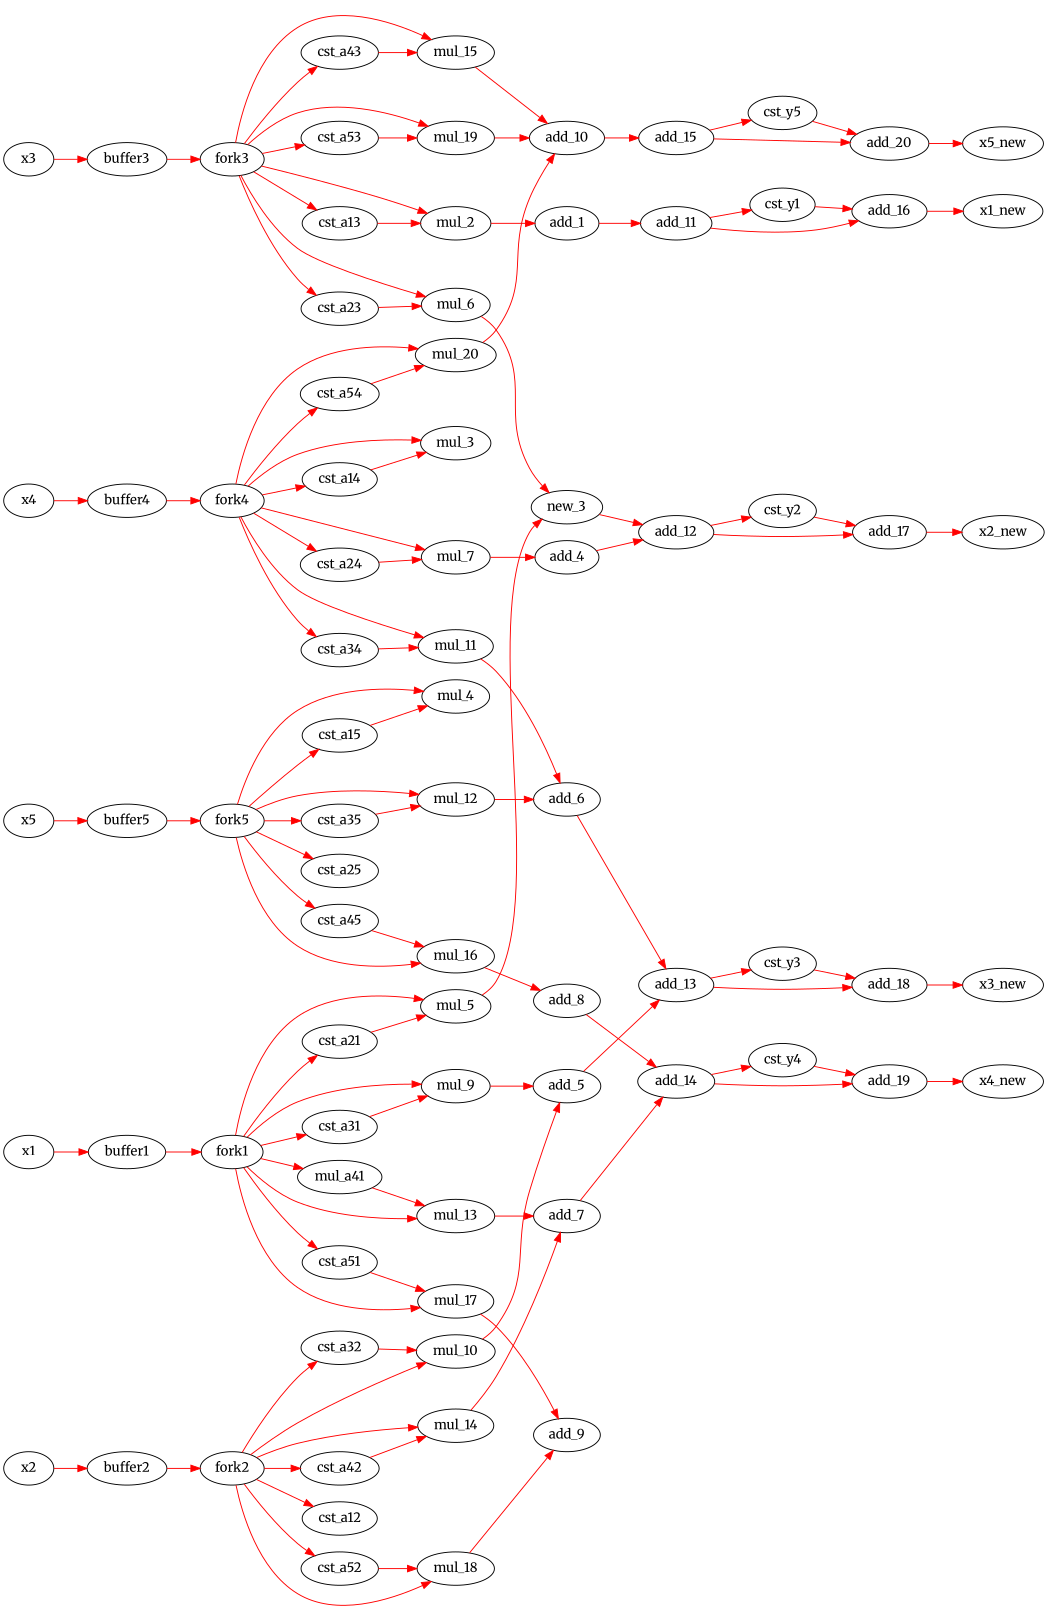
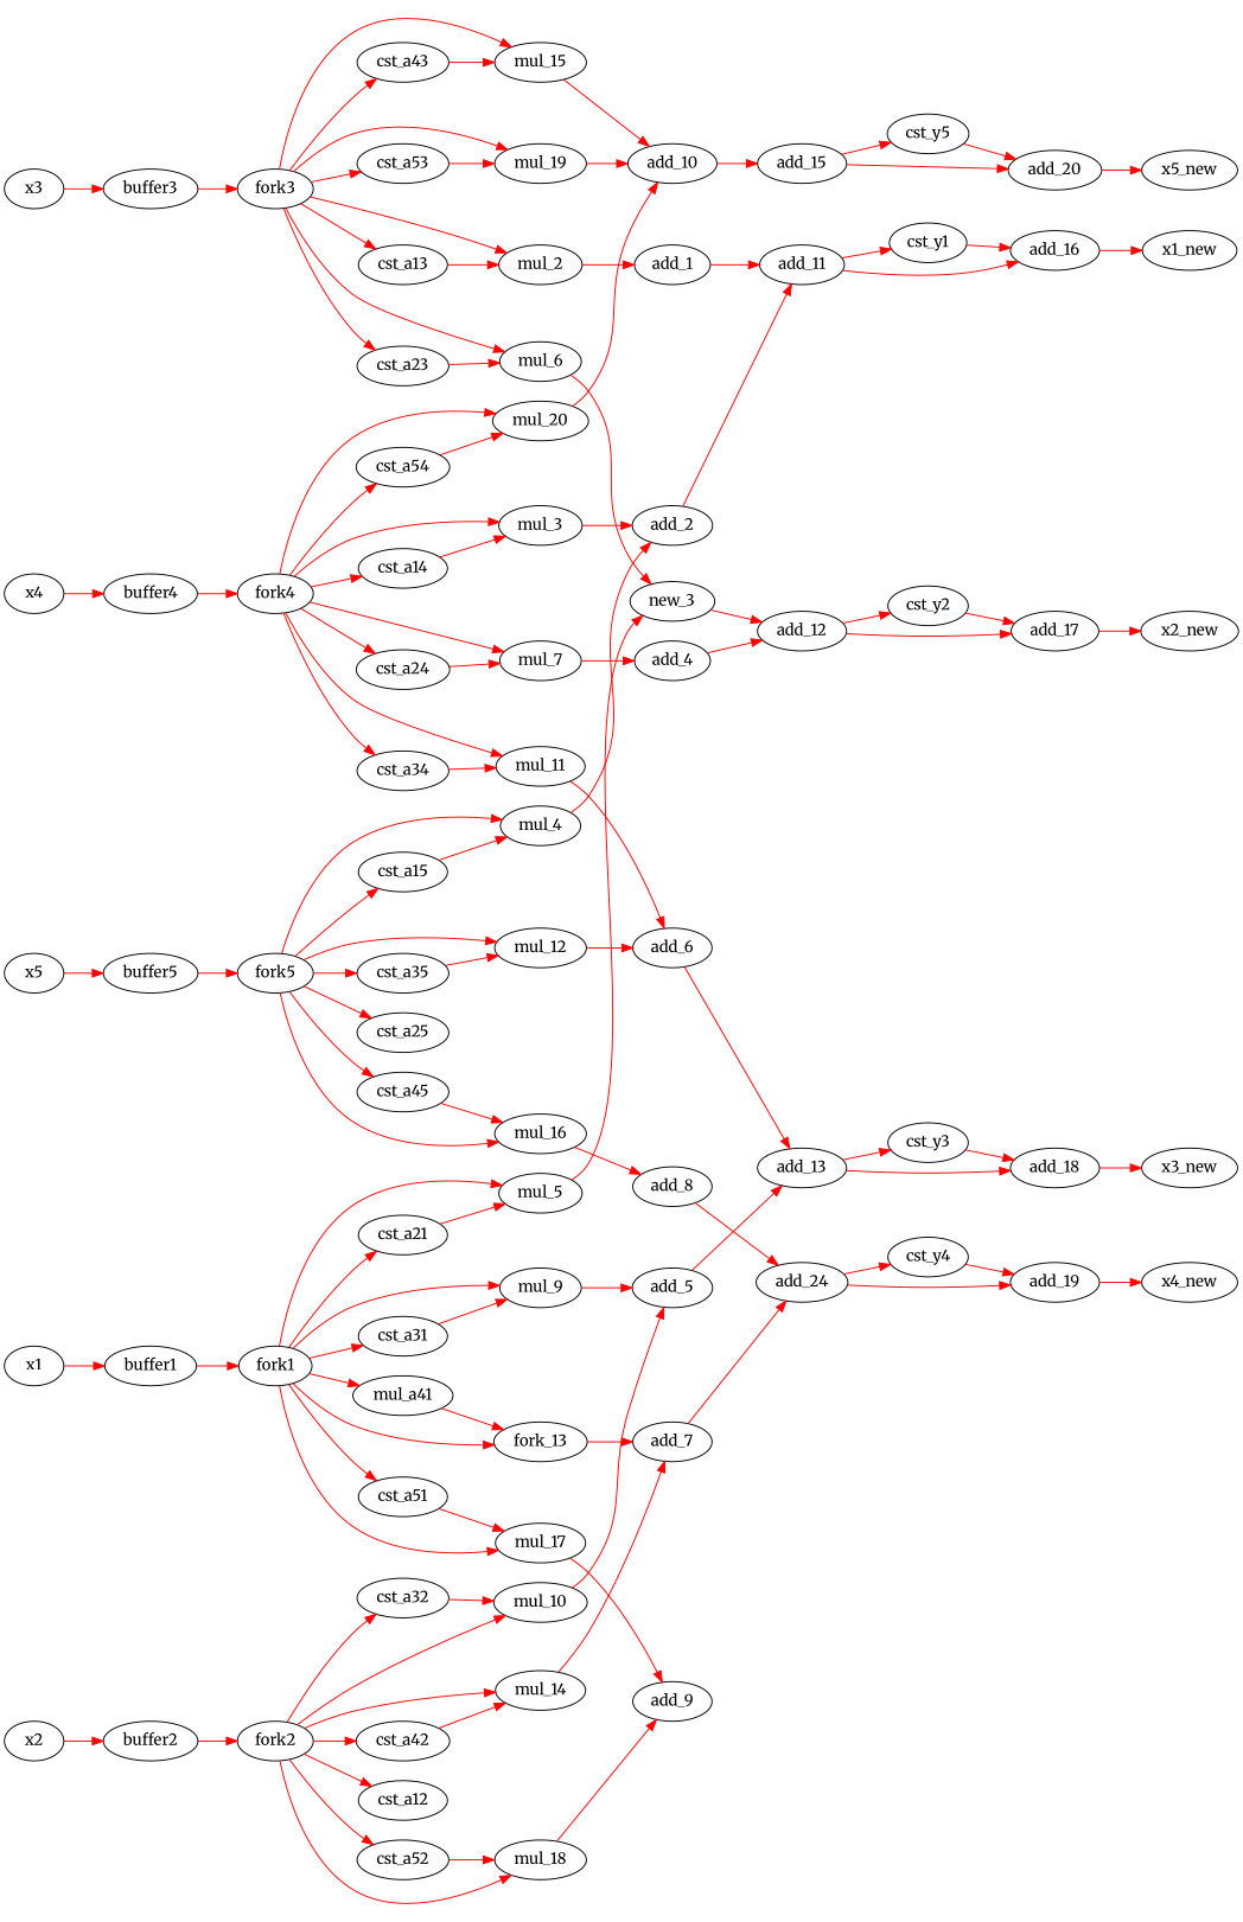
  digraph {
    fontname=Merriweather
    rankdir=LR
    splines=spline
    node [bbID=1 fontname=Merriweather in="in1:3" out="out1:3" type=Operator]
    edge [color=red fontname=Merriweather from=out1 to=in1]
    x1 [type=Entry]
    buffer1 [type=Buffer]
    fork1 [out="out1:3 out2:3 out3:3 out4:3 " type=Fork]
    x2 [type=Entry]
    buffer2 [type=Buffer]
    fork2 [out="out1:3 out2:3 out3:3 out4:3 " type=Fork]
    x3 [type=Entry]
    buffer3 [type=Buffer]
    fork3 [out="out1:3 out2:3 out3:3 out4:3 " type=Fork]
    x4 [type=Entry]
    buffer4 [type=Buffer]
    fork4 [out="out1:3 out2:3 out3:3 out4:3 " type=Fork]
    x5 [type=Entry]
    buffer5 [type=Buffer]
    fork5 [out="out1:3 out2:3 out3:3 out4:3 " type=Fork]
    mul_5 [TARGET_PRECISION=16 in="in1:3 in2:3 " op=msdf_mult_op out="out1:3 "]
    mul_9 [TARGET_PRECISION=16 in="in1:3 in2:3 " op=msdf_mult_op out="out1:3 "]
-   mul_13 [TARGET_PRECISION=16 in="in1:3 in2:3 " op=msdf_mult_op out="out1:3 "]
+   mul_13 [TARGET_PRECISION=16 in="in1:3 in2:3 " op=msdf_mult_op out="out1:3 " label=fork_13]
    mul_17 [TARGET_PRECISION=16 in="in1:3 in2:3 " op=msdf_mult_op out="out1:3 "]
    cst_a21 [CONST_DATA_MINUS=0000000000000000 CONST_DATA_PLUS=0000000000000000 type=msdf_Const]
    cst_a31 [CONST_DATA_MINUS="051E000000000000" CONST_DATA_PLUS=0000000000000000 type=msdf_Const]
    n22 [CONST_DATA_MINUS="0A3D000000000000" CONST_DATA_PLUS=0000000000000000 label=mul_a41 type=msdf_Const]
    cst_a51 [CONST_DATA_MINUS="051E000000000000" CONST_DATA_PLUS=0000000000000000 type=msdf_Const]
    mul_10 [TARGET_PRECISION=16 in="in1:3 in2:3 " op=msdf_mult_op out="out1:3 "]
    mul_14 [TARGET_PRECISION=16 in="in1:3 in2:3 " op=msdf_mult_op out="out1:3 "]
    mul_18 [TARGET_PRECISION=16 in="in1:3 in2:3 " op=msdf_mult_op out="out1:3 "]
    cst_a12 [CONST_DATA_MINUS="09D8000000000000" CONST_DATA_PLUS=0000000000000000 type=msdf_Const]
    cst_a32 [CONST_DATA_MINUS="09D8000000000000" CONST_DATA_PLUS=0000000000000000 type=msdf_Const]
    cst_a42 [CONST_DATA_MINUS=0000000000000000 CONST_DATA_PLUS=0000000000000000 type=msdf_Const]
    cst_a52 [CONST_DATA_MINUS="0EC5000000000000" CONST_DATA_PLUS=0000000000000000 type=msdf_Const]
    mul_2 [TARGET_PRECISION=16 in="in1:3 in2:3 " op=msdf_mult_op out="out1:3 "]
    mul_6 [TARGET_PRECISION=16 in="in1:3 in2:3 " op=msdf_mult_op out="out1:3 "]
    mul_15 [TARGET_PRECISION=16 in="in1:3 in2:3 " op=msdf_mult_op out="out1:3 "]
    mul_19 [TARGET_PRECISION=16 in="in1:3 in2:3 " op=msdf_mult_op out="out1:3 "]
    cst_a13 [CONST_DATA_MINUS="097B000000000000" CONST_DATA_PLUS=0000000000000000 type=msdf_Const]
    cst_a23 [CONST_DATA_MINUS=0000000000000000 CONST_DATA_PLUS=0000000000000000 type=msdf_Const]
    cst_a43 [CONST_DATA_MINUS="097B000000000000" CONST_DATA_PLUS=0000000000000000 type=msdf_Const]
    cst_a53 [CONST_DATA_MINUS="04BD000000000000" CONST_DATA_PLUS=0000000000000000 type=msdf_Const]
    mul_3 [TARGET_PRECISION=16 in="in1:3 in2:3 " op=msdf_mult_op out="out1:3 "]
    mul_7 [TARGET_PRECISION=16 in="in1:3 in2:3 " op=msdf_mult_op out="out1:3 "]
    mul_11 [TARGET_PRECISION=16 in="in1:3 in2:3 " op=msdf_mult_op out="out1:3 "]
    mul_20 [TARGET_PRECISION=16 in="in1:3 in2:3 " op=msdf_mult_op out="out1:3 "]
    cst_a14 [CONST_DATA_MINUS=0000000000000000 CONST_DATA_PLUS=0000000000000000 type=msdf_Const]
    cst_a24 [CONST_DATA_MINUS=0924000000000000 CONST_DATA_PLUS=0000000000000000 type=msdf_Const]
    cst_a34 [CONST_DATA_MINUS=1249000000000000 CONST_DATA_PLUS=0000000000000000 type=msdf_Const]
    cst_a54 [CONST_DATA_MINUS=0000000000000000 CONST_DATA_PLUS=0000000000000000 type=msdf_Const]
    mul_4 [TARGET_PRECISION=16 in="in1:3 in2:3 " op=msdf_mult_op out="out1:3 "]
    mul_12 [TARGET_PRECISION=16 in="in1:3 in2:3 " op=msdf_mult_op out="out1:3 "]
    mul_16 [TARGET_PRECISION=16 in="in1:3 in2:3 " op=msdf_mult_op out="out1:3 "]
    cst_a15 [CONST_DATA_MINUS=0000000000000000 CONST_DATA_PLUS=0000000000000000 type=msdf_Const]
    cst_a25 [CONST_DATA_MINUS="08D4000000000000" CONST_DATA_PLUS=0000000000000000 type=msdf_Const]
    cst_a35 [CONST_DATA_MINUS="08D4000000000000" CONST_DATA_PLUS=0000000000000000 type=msdf_Const]
    cst_a45 [CONST_DATA_MINUS="08D4000000000000" CONST_DATA_PLUS=0000000000000000 type=msdf_Const]
    n54 [TARGET_PRECISION=16 in="in1:3 in2:3 " label=new_3 op=msdf_add_op out="out1:3 "]
    add_5 [TARGET_PRECISION=16 in="in1:3 in2:3 " op=msdf_add_op out="out1:3 "]
    add_7 [TARGET_PRECISION=16 in="in1:3 in2:3 " op=msdf_add_op out="out1:3 "]
    add_9 [TARGET_PRECISION=16 in="in1:3 in2:3 " op=msdf_add_op out="out1:3 "]
    add_1 [TARGET_PRECISION=16 in="in1:3 in2:3 " op=msdf_add_op out="out1:3 "]
    add_10 [TARGET_PRECISION=16 in="in1:3 in2:3 " op=msdf_add_op out="out1:3 "]
+   add_2 [TARGET_PRECISION=16 in="in1:3 in2:3 " op=msdf_add_op out="out1:3 "]
    add_4 [TARGET_PRECISION=16 in="in1:3 in2:3 " op=msdf_add_op out="out1:3 "]
    add_6 [TARGET_PRECISION=16 in="in1:3 in2:3 " op=msdf_add_op out="out1:3 "]
    add_8 [TARGET_PRECISION=16 in="in1:3 in2:3 " op=msdf_add_op out="out1:3 "]
    x1_new [type=Exit]
    x2_new [type=Exit]
    x3_new [type=Exit]
    x4_new [type=Exit]
    x5_new [type=Exit]
    cst_y1 [CONST_DATA_MINUS=0000000000000000 CONST_DATA_PLUS=1999000000000000 type=msdf_Const]
    add_16 [TARGET_PRECISION=16 in="in1:3 in2:3 " op=msdf_add_op out="out1:3 "]
    cst_y2 [CONST_DATA_MINUS=0000000000000000 CONST_DATA_PLUS="2AAA000000000000" type=msdf_Const]
    add_17 [TARGET_PRECISION=16 in="in1:3 in2:3 " op=msdf_add_op out="out1:3 "]
    cst_y3 [CONST_DATA_MINUS=0000000000000000 CONST_DATA_PLUS="36DB000000000000" type=msdf_Const]
    add_18 [TARGET_PRECISION=16 in="in1:3 in2:3 " op=msdf_add_op out="out1:3 "]
    cst_y4 [CONST_DATA_MINUS=0000000000000000 CONST_DATA_PLUS=4000000000000000 type=msdf_Const]
    add_19 [TARGET_PRECISION=16 in="in1:3 in2:3 " op=msdf_add_op out="out1:3 "]
    cst_y5 [CONST_DATA_MINUS=0000000000000000 CONST_DATA_PLUS="471C000000000000" type=msdf_Const]
    add_20 [TARGET_PRECISION=16 in="in1:3 in2:3 " op=msdf_add_op out="out1:3 "]
    add_11 [TARGET_PRECISION=16 in="in1:3 in2:3 " op=msdf_add_op out="out1:3 "]
    add_12 [TARGET_PRECISION=16 in="in1:3 in2:3 " op=msdf_add_op out="out1:3 "]
    add_13 [TARGET_PRECISION=16 in="in1:3 in2:3 " op=msdf_add_op out="out1:3 "]
-   add_14 [TARGET_PRECISION=16 in="in1:3 in2:3 " op=msdf_add_op out="out1:3 "]
+   add_14 [TARGET_PRECISION=16 in="in1:3 in2:3 " op=msdf_add_op out="out1:3 " label=add_24]
    add_15 [TARGET_PRECISION=16 in="in1:3 in2:3 " op=msdf_add_op out="out1:3 "]
    x1 -> buffer1
    buffer1 -> fork1
    fork1 -> mul_5
    fork1 -> mul_9 [from=out2]
    fork1 -> mul_13 [from=out3]
    fork1 -> mul_17 [from=out4]
    fork1 -> cst_a21
    fork1 -> cst_a31
    fork1 -> n22
    fork1 -> cst_a51
    x2 -> buffer2
    buffer2 -> fork2
    fork2 -> mul_10 [from=out2]
    fork2 -> mul_14 [from=out3]
    fork2 -> mul_18 [from=out4]
    fork2 -> cst_a12
    fork2 -> cst_a32
    fork2 -> cst_a42
    fork2 -> cst_a52
    x3 -> buffer3
    buffer3 -> fork3
    fork3 -> mul_2
    fork3 -> mul_6 [from=out2]
    fork3 -> mul_15 [from=out3]
    fork3 -> mul_19 [from=out4]
    fork3 -> cst_a13
    fork3 -> cst_a23
    fork3 -> cst_a43
    fork3 -> cst_a53
    x4 -> buffer4
    buffer4 -> fork4
    fork4 -> mul_3
    fork4 -> mul_7 [from=out2]
    fork4 -> mul_11 [from=out3]
    fork4 -> mul_20 [from=out4]
    fork4 -> cst_a14
    fork4 -> cst_a24
    fork4 -> cst_a34
    fork4 -> cst_a54
    x5 -> buffer5
    buffer5 -> fork5
    fork5 -> mul_4
    fork5 -> mul_12 [from=out3]
    fork5 -> mul_16 [from=out4]
    fork5 -> cst_a15
    fork5 -> cst_a25
    fork5 -> cst_a35
    fork5 -> cst_a45
    mul_5 -> n54
    mul_9 -> add_5
    mul_13 -> add_7
    mul_17 -> add_9
    cst_a21 -> mul_5 [to=in2]
    cst_a31 -> mul_9 [to=in2]
    n22 -> mul_13 [to=in2]
    cst_a51 -> mul_17 [to=in2]
    mul_10 -> add_5 [to=in2]
    mul_14 -> add_7 [to=in2]
    mul_18 -> add_9 [to=in2]
    cst_a32 -> mul_10 [to=in2]
    cst_a42 -> mul_14 [to=in2]
    cst_a52 -> mul_18 [to=in2]
    mul_2 -> add_1 [to=in2]
    mul_6 -> n54 [to=in2]
    mul_15 -> add_10
    mul_19 -> add_10
    cst_a13 -> mul_2 [to=in2]
    cst_a23 -> mul_6 [to=in2]
    cst_a43 -> mul_15 [to=in2]
    cst_a53 -> mul_19 [to=in2]
+   mul_3 -> add_2
    mul_7 -> add_4
    mul_11 -> add_6
    mul_20 -> add_10 [to=in2]
    cst_a14 -> mul_3 [to=in2]
    cst_a24 -> mul_7 [to=in2]
    cst_a34 -> mul_11 [to=in2]
    cst_a54 -> mul_20 [to=in2]
+   mul_4 -> add_2 [to=in2]
    mul_12 -> add_6 [to=in2]
    mul_16 -> add_8 [to=in2]
    cst_a15 -> mul_4 [to=in2]
    cst_a35 -> mul_12 [to=in2]
    cst_a45 -> mul_16 [to=in2]
    n54 -> add_12
    add_5 -> add_13
    add_7 -> add_14
    add_1 -> add_11
    add_10 -> add_15 [to=in2]
+   add_2 -> add_11 [to=in2]
    add_4 -> add_12 [to=in2]
    add_6 -> add_13 [to=in2]
    add_8 -> add_14 [to=in2]
    cst_y1 -> add_16 [to=in2]
    add_16 -> x1_new
    cst_y2 -> add_17 [to=in2]
    add_17 -> x2_new
    cst_y3 -> add_18 [to=in2]
    add_18 -> x3_new
    cst_y4 -> add_19 [to=in2]
    add_19 -> x4_new
    cst_y5 -> add_20 [to=in2]
    add_20 -> x5_new
    add_11 -> cst_y1
    add_11 -> add_16
    add_12 -> cst_y2
    add_12 -> add_17
    add_13 -> cst_y3
    add_13 -> add_18
    add_14 -> cst_y4
    add_14 -> add_19
    add_15 -> cst_y5
    add_15 -> add_20
  }
